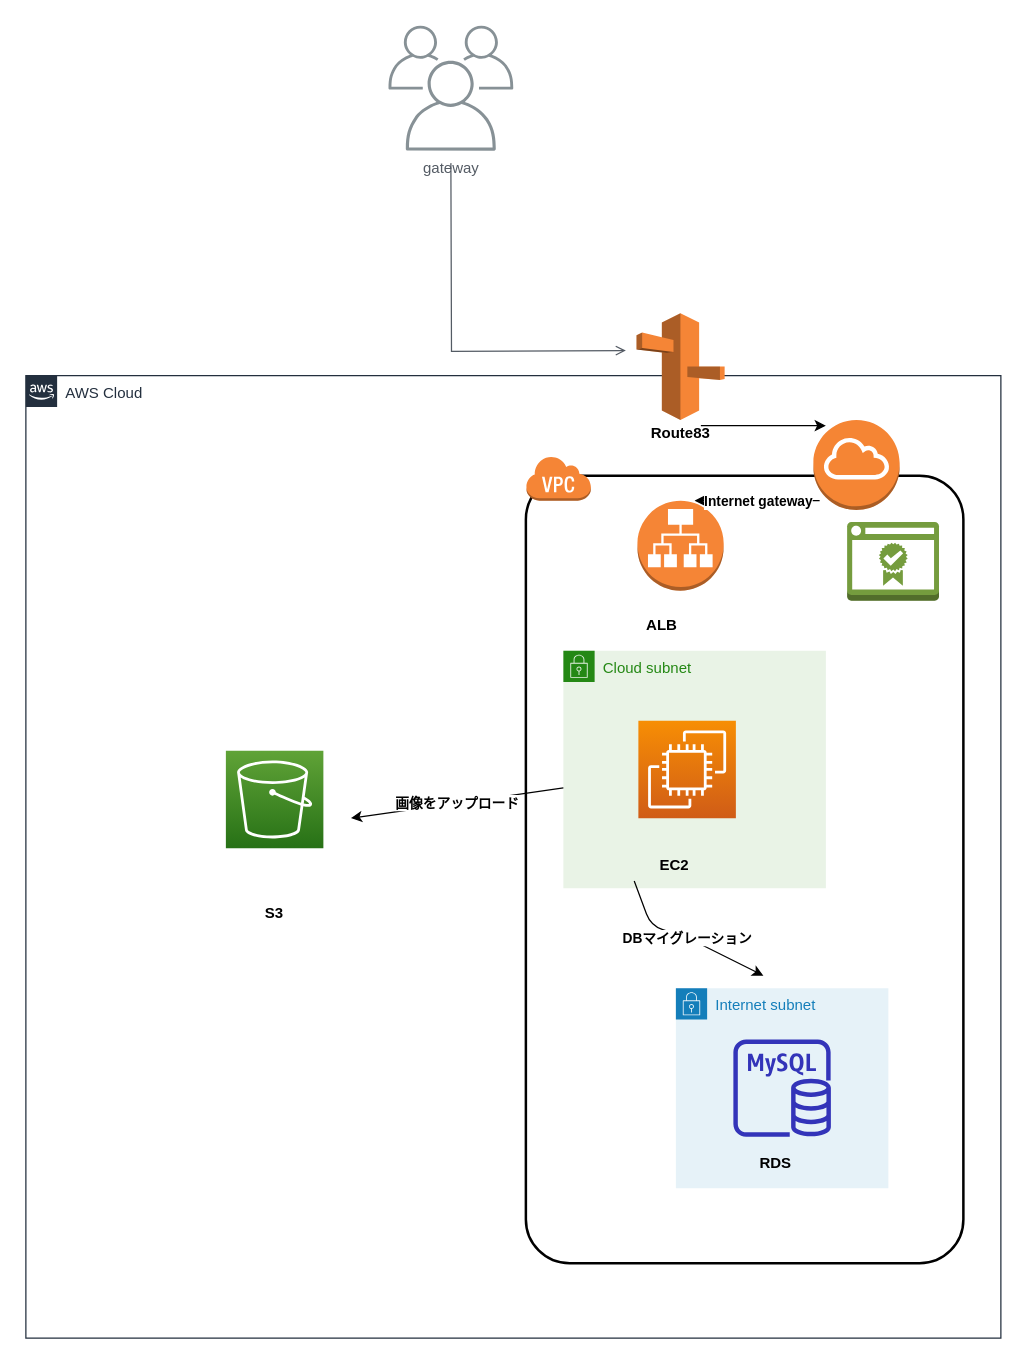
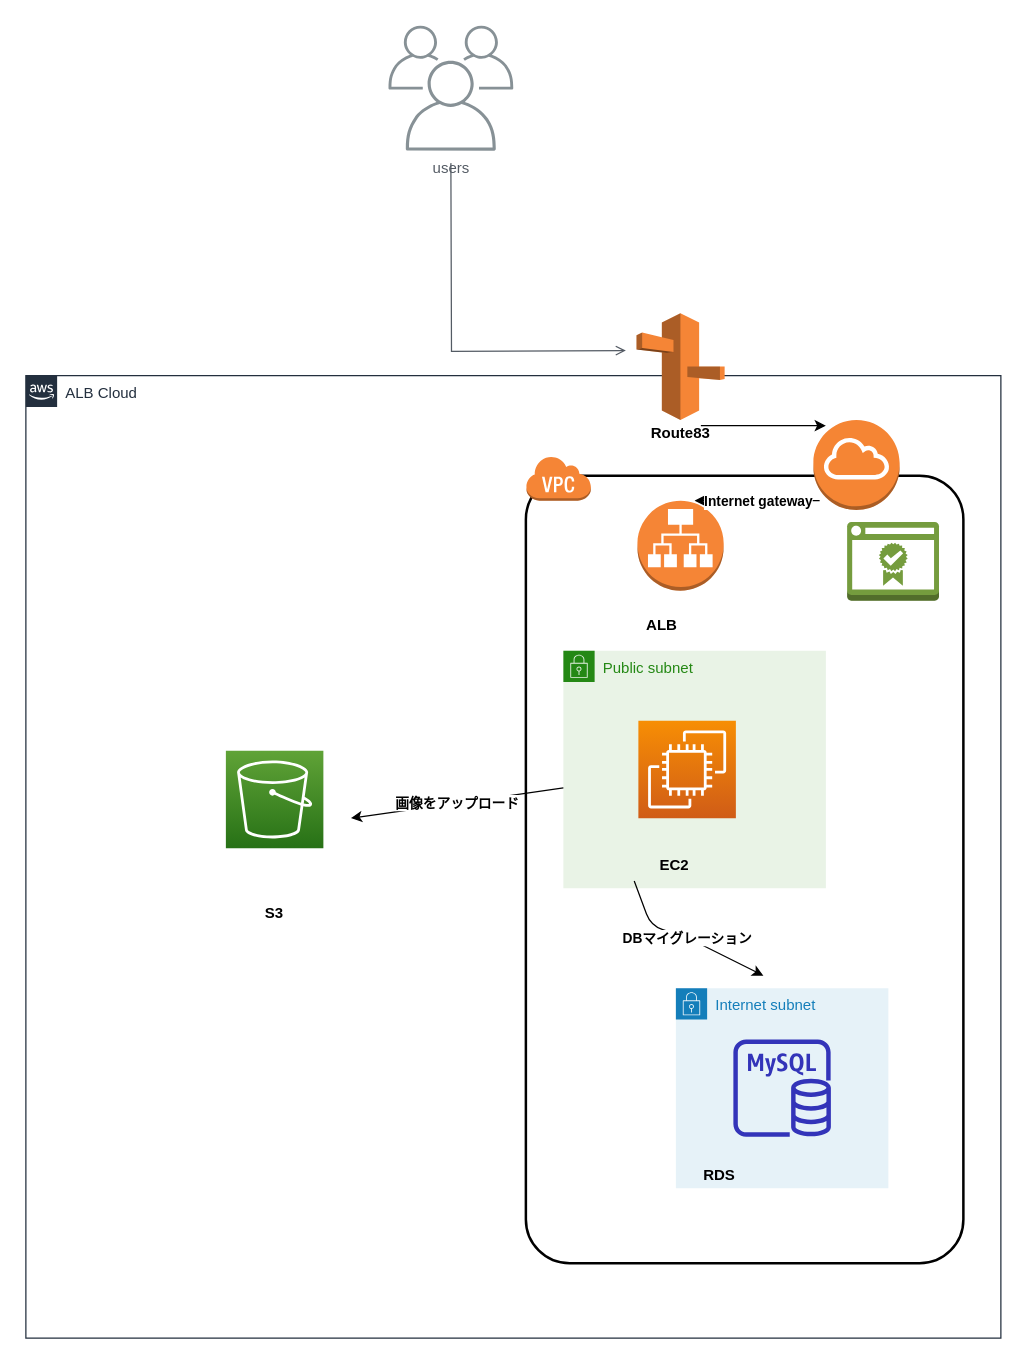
  <mxCell id="0" />
  <mxCell id="1" parent="0" />
- <mxCell id="2" value="AWS Cloud" style="points=[[0,0],[0.25,0],[0.5,0],[0.75,0],[1,0],[1,0.25],[1,0.5],[1,0.75],[1,1],[0.75,1],[0.5,1],[0.25,1],[0,1],[0,0.75],[0,0.5],[0,0.25]];outlineConnect=0;gradientColor=none;html=1;whiteSpace=wrap;fontSize=12;fontStyle=0;shape=mxgraph.aws4.group;grIcon=mxgraph.aws4.group_aws_cloud_alt;strokeColor=#232F3E;fillColor=none;verticalAlign=top;align=left;spacingLeft=30;fontColor=#232F3E;dashed=0;labelBackgroundColor=#ffffff;" parent="1" vertex="1"><mxGeometry x="20" y="300" width="780" height="770" as="geometry" /></mxCell>
- <mxCell id="3" value="Cloud subnet" style="points=[[0,0],[0.25,0],[0.5,0],[0.75,0],[1,0],[1,0.25],[1,0.5],[1,0.75],[1,1],[0.75,1],[0.5,1],[0.25,1],[0,1],[0,0.75],[0,0.5],[0,0.25]];outlineConnect=0;gradientColor=none;html=1;whiteSpace=wrap;fontSize=12;fontStyle=0;shape=mxgraph.aws4.group;grIcon=mxgraph.aws4.group_security_group;grStroke=0;strokeColor=#248814;fillColor=#E9F3E6;verticalAlign=top;align=left;spacingLeft=30;fontColor=#248814;dashed=0;" vertex="1" parent="1"><mxGeometry x="450" y="520" width="210" height="190" as="geometry" /></mxCell>
+ <mxCell id="2" value="ALB Cloud" style="points=[[0,0],[0.25,0],[0.5,0],[0.75,0],[1,0],[1,0.25],[1,0.5],[1,0.75],[1,1],[0.75,1],[0.5,1],[0.25,1],[0,1],[0,0.75],[0,0.5],[0,0.25]];outlineConnect=0;gradientColor=none;html=1;whiteSpace=wrap;fontSize=12;fontStyle=0;shape=mxgraph.aws4.group;grIcon=mxgraph.aws4.group_aws_cloud_alt;strokeColor=#232F3E;fillColor=none;verticalAlign=top;align=left;spacingLeft=30;fontColor=#232F3E;dashed=0;labelBackgroundColor=#ffffff;" parent="1" vertex="1"><mxGeometry x="20" y="300" width="780" height="770" as="geometry" /></mxCell>
+ <mxCell id="3" value="Public subnet" style="points=[[0,0],[0.25,0],[0.5,0],[0.75,0],[1,0],[1,0.25],[1,0.5],[1,0.75],[1,1],[0.75,1],[0.5,1],[0.25,1],[0,1],[0,0.75],[0,0.5],[0,0.25]];outlineConnect=0;gradientColor=none;html=1;whiteSpace=wrap;fontSize=12;fontStyle=0;shape=mxgraph.aws4.group;grIcon=mxgraph.aws4.group_security_group;grStroke=0;strokeColor=#248814;fillColor=#E9F3E6;verticalAlign=top;align=left;spacingLeft=30;fontColor=#248814;dashed=0;" vertex="1" parent="1"><mxGeometry x="450" y="520" width="210" height="190" as="geometry" /></mxCell>
  <mxCell id="4" value="Internet subnet" style="points=[[0,0],[0.25,0],[0.5,0],[0.75,0],[1,0],[1,0.25],[1,0.5],[1,0.75],[1,1],[0.75,1],[0.5,1],[0.25,1],[0,1],[0,0.75],[0,0.5],[0,0.25]];outlineConnect=0;gradientColor=none;html=1;whiteSpace=wrap;fontSize=12;fontStyle=0;shape=mxgraph.aws4.group;grIcon=mxgraph.aws4.group_security_group;grStroke=0;strokeColor=#147EBA;fillColor=#E6F2F8;verticalAlign=top;align=left;spacingLeft=30;fontColor=#147EBA;dashed=0;" vertex="1" parent="1"><mxGeometry x="540" y="790" width="170" height="160" as="geometry" /></mxCell>
- <mxCell id="5" value="gateway" style="outlineConnect=0;gradientColor=none;fontColor=#545B64;strokeColor=none;fillColor=#879196;dashed=0;verticalLabelPosition=bottom;verticalAlign=top;align=center;html=1;fontSize=12;fontStyle=0;aspect=fixed;shape=mxgraph.aws4.illustration_users;pointerEvents=1" vertex="1" parent="1"><mxGeometry x="310" y="20" width="100" height="100" as="geometry" /></mxCell>
+ <mxCell id="5" value="users" style="outlineConnect=0;gradientColor=none;fontColor=#545B64;strokeColor=none;fillColor=#879196;dashed=0;verticalLabelPosition=bottom;verticalAlign=top;align=center;html=1;fontSize=12;fontStyle=0;aspect=fixed;shape=mxgraph.aws4.illustration_users;pointerEvents=1" vertex="1" parent="1"><mxGeometry x="310" y="20" width="100" height="100" as="geometry" /></mxCell>
  <mxCell id="6" value="" style="outlineConnect=0;fontColor=#232F3E;gradientColor=#F78E04;gradientDirection=north;fillColor=#D05C17;strokeColor=#ffffff;dashed=0;verticalLabelPosition=bottom;verticalAlign=top;align=center;html=1;fontSize=12;fontStyle=0;aspect=fixed;shape=mxgraph.aws4.resourceIcon;resIcon=mxgraph.aws4.ec2;" vertex="1" parent="1"><mxGeometry x="510" y="576" width="78" height="78" as="geometry" /></mxCell>
  <mxCell id="7" value="" style="outlineConnect=0;fontColor=#232F3E;gradientColor=none;fillColor=#3334B9;strokeColor=none;dashed=0;verticalLabelPosition=bottom;verticalAlign=top;align=center;html=1;fontSize=12;fontStyle=0;aspect=fixed;pointerEvents=1;shape=mxgraph.aws4.rds_mysql_instance;" vertex="1" parent="1"><mxGeometry x="586" y="831" width="78" height="78" as="geometry" /></mxCell>
  <mxCell id="8" value="" style="outlineConnect=0;fontColor=#232F3E;gradientColor=#60A337;gradientDirection=north;fillColor=#277116;strokeColor=#ffffff;dashed=0;verticalLabelPosition=bottom;verticalAlign=top;align=center;html=1;fontSize=12;fontStyle=0;aspect=fixed;shape=mxgraph.aws4.resourceIcon;resIcon=mxgraph.aws4.s3;" vertex="1" parent="1"><mxGeometry x="180" y="600" width="78" height="78" as="geometry" /></mxCell>
  <mxCell id="9" value="" style="outlineConnect=0;dashed=0;verticalLabelPosition=bottom;verticalAlign=top;align=center;html=1;shape=mxgraph.aws3.application_load_balancer;fillColor=#F58536;gradientColor=none;" vertex="1" parent="1"><mxGeometry x="509.25" y="400" width="69" height="72" as="geometry" /></mxCell>
  <mxCell id="10" value="" style="outlineConnect=0;dashed=0;verticalLabelPosition=bottom;verticalAlign=top;align=center;html=1;shape=mxgraph.aws3.route_53;fillColor=#F58536;gradientColor=none;" vertex="1" parent="1"><mxGeometry x="508.5" y="250" width="70.5" height="85.5" as="geometry" /></mxCell>
  <mxCell id="11" value="" style="edgeStyle=orthogonalEdgeStyle;html=1;endArrow=none;elbow=vertical;startArrow=open;startFill=0;strokeColor=#545B64;rounded=0;" edge="1" parent="1"><mxGeometry width="100" relative="1" as="geometry"><mxPoint x="500" y="280" as="sourcePoint" /><mxPoint x="360" y="130" as="targetPoint" /></mxGeometry></mxCell>
  <mxCell id="12" value="" style="endArrow=classic;html=1;" edge="1" parent="1" source="3"><mxGeometry relative="1" as="geometry"><mxPoint x="390" y="654" as="sourcePoint" /><mxPoint x="280" y="654" as="targetPoint" /></mxGeometry></mxCell>
  <mxCell id="13" value="画像をアップロード" style="edgeLabel;resizable=0;html=1;align=center;verticalAlign=middle;fontStyle=1" connectable="0" vertex="1" parent="12"><mxGeometry relative="1" as="geometry" /></mxCell>
  <mxCell id="14" value="Route83" style="text;html=1;strokeColor=none;fillColor=none;align=center;verticalAlign=middle;whiteSpace=wrap;rounded=0;fontFamily=Helvetica;fontStyle=1" vertex="1" parent="1"><mxGeometry x="523.75" y="335.5" width="40" height="20" as="geometry" /></mxCell>
  <mxCell id="15" value="ALB" style="text;html=1;strokeColor=none;fillColor=none;align=center;verticalAlign=middle;whiteSpace=wrap;rounded=0;fontFamily=Helvetica;fontStyle=1" vertex="1" parent="1"><mxGeometry x="508.75" y="490" width="40" height="20" as="geometry" /></mxCell>
  <mxCell id="16" value="EC2" style="text;html=1;strokeColor=none;fillColor=none;align=center;verticalAlign=middle;whiteSpace=wrap;rounded=0;fontFamily=Helvetica;fontStyle=1" vertex="1" parent="1"><mxGeometry x="519" y="682" width="40" height="20" as="geometry" /></mxCell>
- <mxCell id="17" value="RDS" style="text;html=1;strokeColor=none;fillColor=none;align=center;verticalAlign=middle;whiteSpace=wrap;rounded=0;fontFamily=Helvetica;fontStyle=1" vertex="1" parent="1"><mxGeometry x="600" y="920" width="40" height="20" as="geometry" /></mxCell>
+ <mxCell id="17" value="RDS" style="text;html=1;strokeColor=none;fillColor=none;align=center;verticalAlign=middle;whiteSpace=wrap;rounded=0;fontFamily=Helvetica;fontStyle=1" vertex="1" parent="1"><mxGeometry x="555" y="930" width="40" height="20" as="geometry" /></mxCell>
  <mxCell id="18" value="" style="rounded=1;arcSize=10;dashed=0;fillColor=none;gradientColor=none;strokeWidth=2;fontFamily=Helvetica;" vertex="1" parent="1"><mxGeometry x="420" y="380" width="350" height="630" as="geometry" /></mxCell>
  <mxCell id="19" value="" style="dashed=0;html=1;shape=mxgraph.aws3.virtual_private_cloud;fillColor=#F58536;gradientColor=none;dashed=0;fontFamily=Helvetica;" vertex="1" parent="1"><mxGeometry x="420" y="364" width="52" height="36" as="geometry" /></mxCell>
  <mxCell id="20" value="" style="outlineConnect=0;dashed=0;verticalLabelPosition=bottom;verticalAlign=top;align=center;html=1;shape=mxgraph.aws3.certificate_manager_2;fillColor=#759C3E;gradientColor=none;fontFamily=Helvetica;" vertex="1" parent="1"><mxGeometry x="677" y="417" width="73.5" height="63" as="geometry" /></mxCell>
  <mxCell id="21" value="S3" style="text;html=1;strokeColor=none;fillColor=none;align=center;verticalAlign=middle;whiteSpace=wrap;rounded=0;fontFamily=Helvetica;fontStyle=1" vertex="1" parent="1"><mxGeometry x="199" y="720" width="40" height="20" as="geometry" /></mxCell>
  <mxCell id="22" value="" style="endArrow=classic;html=1;fontFamily=Helvetica;exitX=-0.308;exitY=1.117;exitDx=0;exitDy=0;exitPerimeter=0;" edge="1" parent="1" source="16"><mxGeometry relative="1" as="geometry"><mxPoint x="510" y="780" as="sourcePoint" /><mxPoint x="610" y="780" as="targetPoint" /><Array as="points"><mxPoint x="520" y="740" /><mxPoint x="550" y="750" /></Array></mxGeometry></mxCell>
  <mxCell id="23" value="DBマイグレーション" style="edgeLabel;resizable=0;html=1;align=center;verticalAlign=middle;fontStyle=1" connectable="0" vertex="1" parent="22"><mxGeometry relative="1" as="geometry" /></mxCell>
  <mxCell id="24" value="" style="outlineConnect=0;dashed=0;verticalLabelPosition=bottom;verticalAlign=top;align=center;html=1;shape=mxgraph.aws3.internet_gateway;fillColor=#F58534;gradientColor=none;fontFamily=Helvetica;" vertex="1" parent="1"><mxGeometry x="650" y="335.5" width="69" height="72" as="geometry" /></mxCell>
  <mxCell id="25" value="" style="endArrow=classic;html=1;fontFamily=Helvetica;" edge="1" parent="1"><mxGeometry relative="1" as="geometry"><mxPoint x="560" y="340" as="sourcePoint" /><mxPoint x="660" y="340" as="targetPoint" /></mxGeometry></mxCell>
  <mxCell id="26" value="" style="endArrow=classic;html=1;fontFamily=Helvetica;" edge="1" parent="1"><mxGeometry relative="1" as="geometry"><mxPoint x="655" y="400" as="sourcePoint" /><mxPoint x="555" y="400" as="targetPoint" /></mxGeometry></mxCell>
  <mxCell id="27" value="Internet gateway" style="edgeLabel;resizable=0;html=1;align=center;verticalAlign=middle;fontStyle=1" connectable="0" vertex="1" parent="26"><mxGeometry relative="1" as="geometry" /></mxCell>
